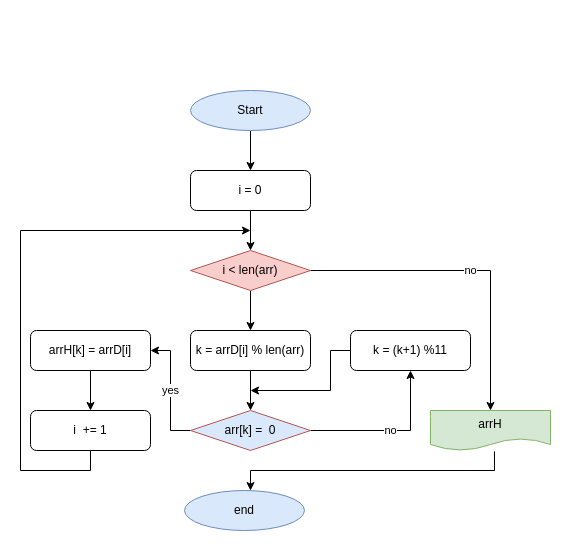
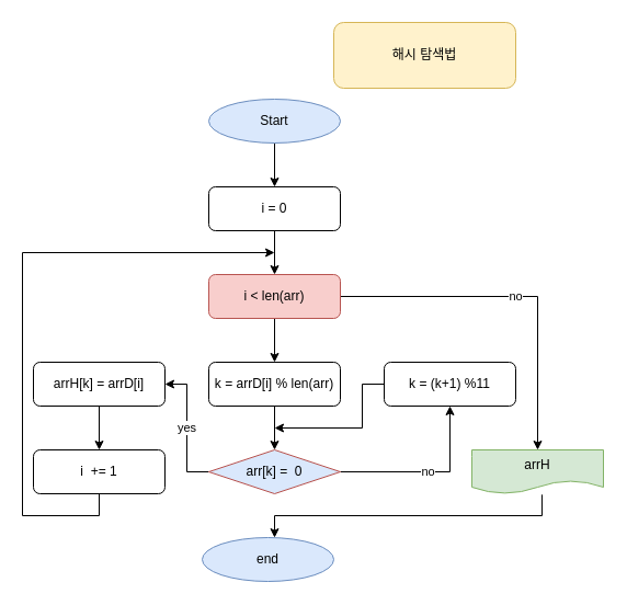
  <mxCell id="0" />
  <mxCell id="1" parent="0" />
  <mxCell id="2" value="" style="edgeStyle=orthogonalEdgeStyle;rounded=0;orthogonalLoop=1;jettySize=auto;html=1;" edge="1" parent="1" source="4" target="9"><mxGeometry relative="1" as="geometry" /></mxCell>
  <mxCell id="3" value="no" style="edgeStyle=orthogonalEdgeStyle;rounded=0;orthogonalLoop=1;jettySize=auto;html=1;exitX=1;exitY=0.5;exitDx=0;exitDy=0;" edge="1" parent="1" source="4" target="19"><mxGeometry relative="1" as="geometry" /></mxCell>
- <mxCell id="4" value="i &amp;lt; len(arr)" style="rhombus;whiteSpace=wrap;html=1;fillColor=#f8cecc;strokeColor=#b85450;" vertex="1" parent="1"><mxGeometry x="190" y="250" width="120" height="40" as="geometry" /></mxCell>
+ <mxCell id="4" value="i &amp;lt; len(arr)" style="whiteSpace=wrap;html=1;fillColor=#f8cecc;strokeColor=#b85450;rounded=1;" vertex="1" parent="1"><mxGeometry x="190" y="250" width="120" height="40" as="geometry" /></mxCell>
  <mxCell id="5" value="yes" style="edgeStyle=orthogonalEdgeStyle;rounded=0;orthogonalLoop=1;jettySize=auto;html=1;" edge="1" parent="1" source="7" target="23"><mxGeometry relative="1" as="geometry"><Array as="points"><mxPoint x="170" y="430" /><mxPoint x="170" y="350" /></Array></mxGeometry></mxCell>
  <mxCell id="6" value="no" style="edgeStyle=orthogonalEdgeStyle;rounded=0;orthogonalLoop=1;jettySize=auto;html=1;" edge="1" parent="1" source="7" target="21"><mxGeometry relative="1" as="geometry" /></mxCell>
  <mxCell id="7" value="arr[k] =&amp;nbsp; 0" style="rhombus;whiteSpace=wrap;html=1;fillColor=#dae8fc;strokeColor=#b85450;" vertex="1" parent="1"><mxGeometry x="190" y="410" width="120" height="40" as="geometry" /></mxCell>
  <mxCell id="8" value="" style="edgeStyle=orthogonalEdgeStyle;rounded=0;orthogonalLoop=1;jettySize=auto;html=1;" edge="1" parent="1" source="9" target="7"><mxGeometry relative="1" as="geometry" /></mxCell>
  <mxCell id="9" value="k = arrD[i] % len(arr)" style="rounded=1;whiteSpace=wrap;html=1;" vertex="1" parent="1"><mxGeometry x="190" y="330" width="120" height="40" as="geometry" /></mxCell>
  <mxCell id="10" value="" style="edgeStyle=orthogonalEdgeStyle;rounded=0;orthogonalLoop=1;jettySize=auto;html=1;" edge="1" parent="1" source="11" target="4"><mxGeometry relative="1" as="geometry" /></mxCell>
  <mxCell id="11" value="i = 0" style="rounded=1;whiteSpace=wrap;html=1;" vertex="1" parent="1"><mxGeometry x="190" y="170" width="120" height="40" as="geometry" /></mxCell>
  <mxCell id="12" value="end" style="ellipse;whiteSpace=wrap;html=1;fillColor=#dae8fc;strokeColor=#6c8ebf;" vertex="1" parent="1"><mxGeometry x="184" y="490" width="120" height="40" as="geometry" /></mxCell>
  <mxCell id="13" value="" style="edgeStyle=orthogonalEdgeStyle;rounded=0;orthogonalLoop=1;jettySize=auto;html=1;" edge="1" parent="1" source="14" target="11"><mxGeometry relative="1" as="geometry" /></mxCell>
  <mxCell id="14" value="Start" style="ellipse;whiteSpace=wrap;html=1;fillColor=#dae8fc;strokeColor=#6c8ebf;" vertex="1" parent="1"><mxGeometry x="190" y="90" width="120" height="40" as="geometry" /></mxCell>
+ <mxCell id="15" value="해시 탐색법" style="rounded=1;whiteSpace=wrap;html=1;fillColor=#fff2cc;strokeColor=#d6b656;" vertex="1" parent="1"><mxGeometry x="304" y="20" width="166" height="60" as="geometry" /></mxCell>
  <mxCell id="16" style="edgeStyle=orthogonalEdgeStyle;rounded=0;orthogonalLoop=1;jettySize=auto;html=1;exitX=0.5;exitY=1;exitDx=0;exitDy=0;" edge="1" parent="1" source="17"><mxGeometry relative="1" as="geometry"><mxPoint x="250" y="230" as="targetPoint" /><Array as="points"><mxPoint x="90" y="470" /><mxPoint x="20" y="470" /><mxPoint x="20" y="230" /></Array></mxGeometry></mxCell>
  <mxCell id="17" value="i&amp;nbsp; += 1" style="rounded=1;whiteSpace=wrap;html=1;" vertex="1" parent="1"><mxGeometry x="30" y="410" width="120" height="40" as="geometry" /></mxCell>
  <mxCell id="18" value="" style="edgeStyle=orthogonalEdgeStyle;rounded=0;orthogonalLoop=1;jettySize=auto;html=1;exitX=0.533;exitY=1.02;exitDx=0;exitDy=0;exitPerimeter=0;" edge="1" parent="1" source="19" target="12"><mxGeometry relative="1" as="geometry"><Array as="points"><mxPoint x="494" y="470" /><mxPoint x="250" y="470" /></Array></mxGeometry></mxCell>
  <mxCell id="19" value="arrH" style="shape=document;whiteSpace=wrap;html=1;boundedLbl=1;fillColor=#d5e8d4;strokeColor=#82b366;" vertex="1" parent="1"><mxGeometry x="430" y="410" width="120" height="40" as="geometry" /></mxCell>
  <mxCell id="20" style="edgeStyle=orthogonalEdgeStyle;rounded=0;orthogonalLoop=1;jettySize=auto;html=1;exitX=0;exitY=0.5;exitDx=0;exitDy=0;" edge="1" parent="1" source="21"><mxGeometry relative="1" as="geometry"><mxPoint x="250" y="390" as="targetPoint" /><Array as="points"><mxPoint x="330" y="350" /><mxPoint x="330" y="390" /></Array></mxGeometry></mxCell>
  <mxCell id="21" value="k = (k+1) %11" style="rounded=1;whiteSpace=wrap;html=1;" vertex="1" parent="1"><mxGeometry x="350" y="330" width="120" height="40" as="geometry" /></mxCell>
  <mxCell id="22" value="" style="edgeStyle=orthogonalEdgeStyle;rounded=0;orthogonalLoop=1;jettySize=auto;html=1;" edge="1" parent="1" source="23" target="17"><mxGeometry relative="1" as="geometry" /></mxCell>
  <mxCell id="23" value="arrH[k] = arrD[i]" style="rounded=1;whiteSpace=wrap;html=1;" vertex="1" parent="1"><mxGeometry x="30" y="330" width="120" height="40" as="geometry" /></mxCell>
